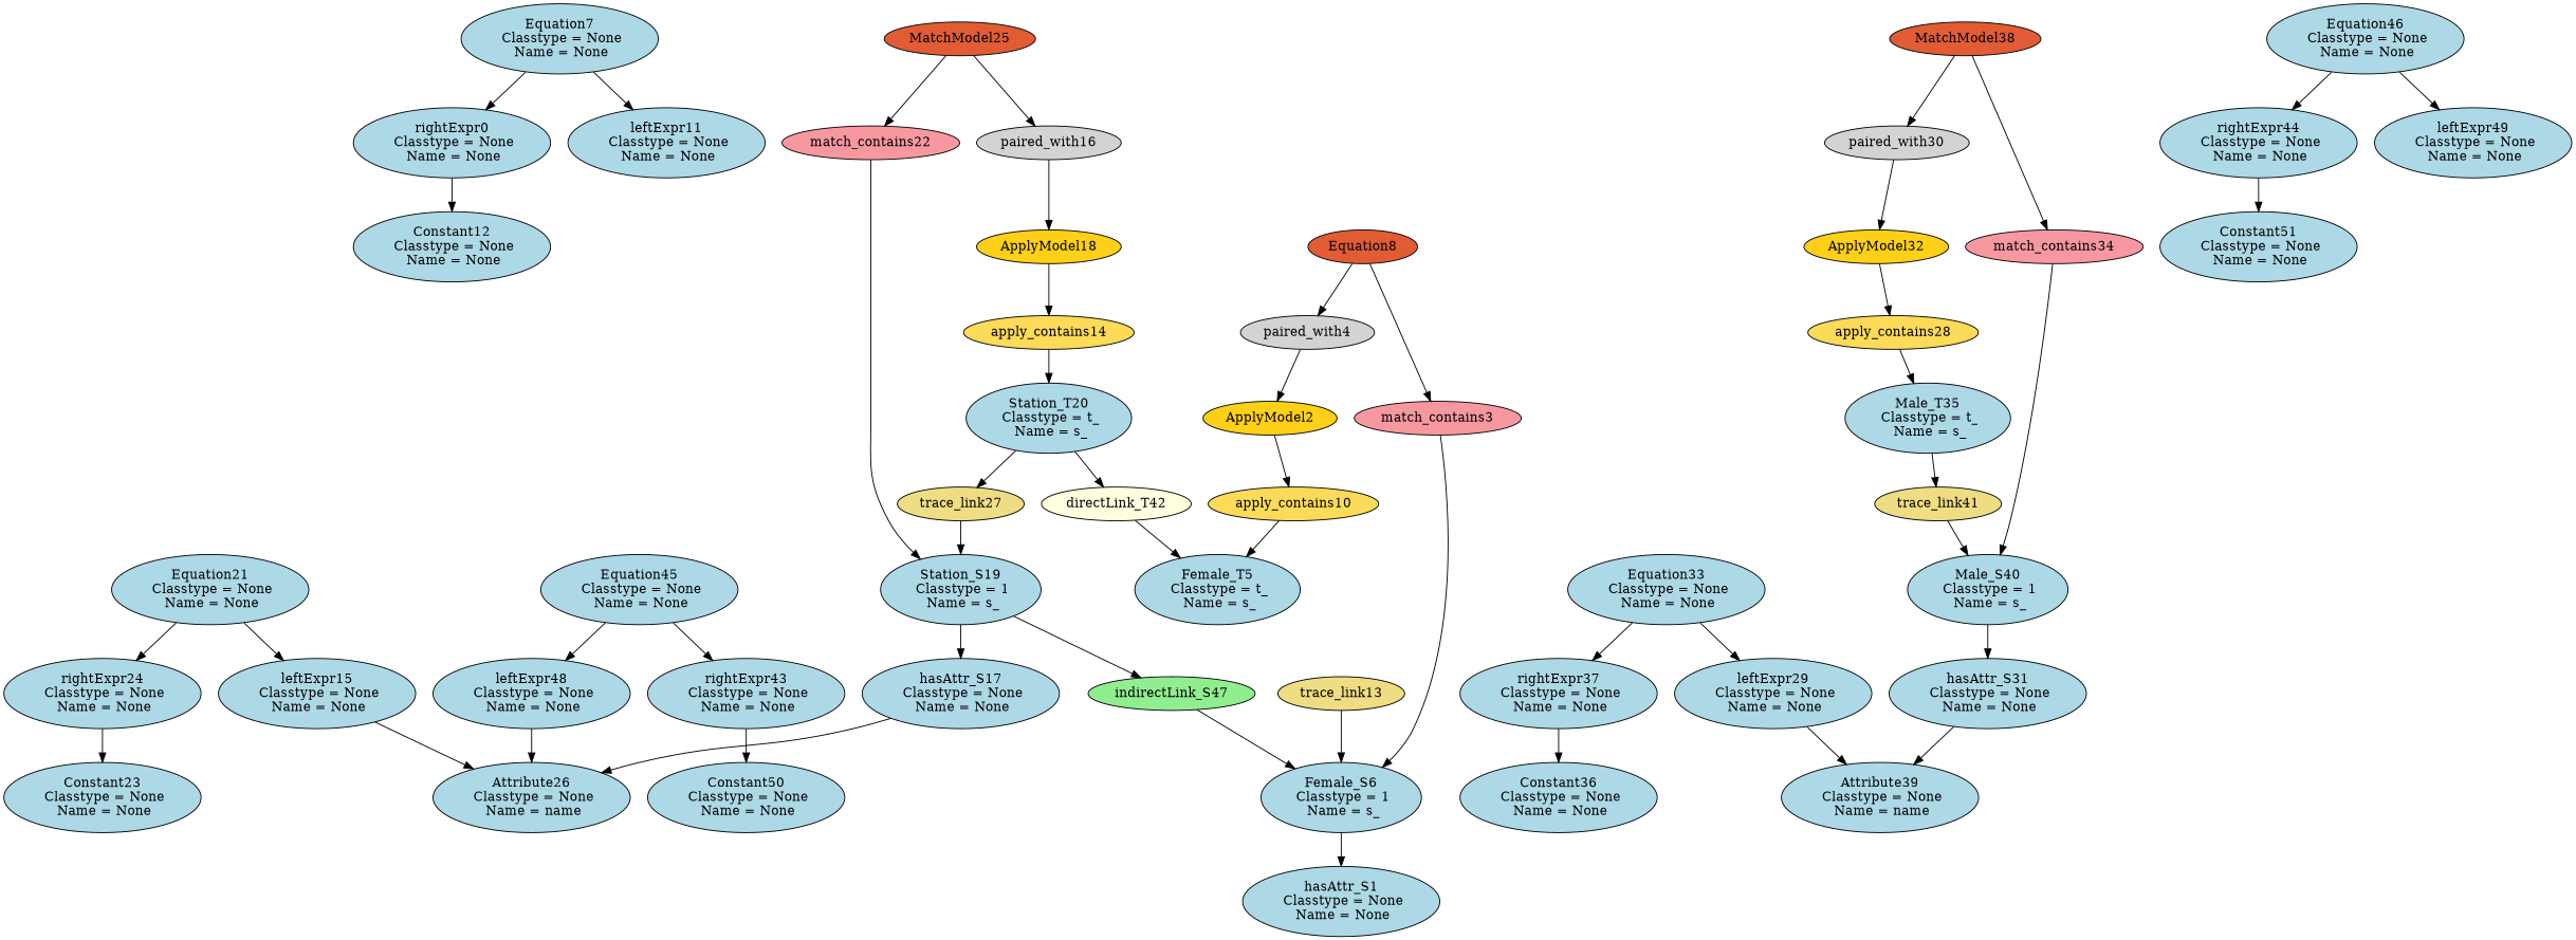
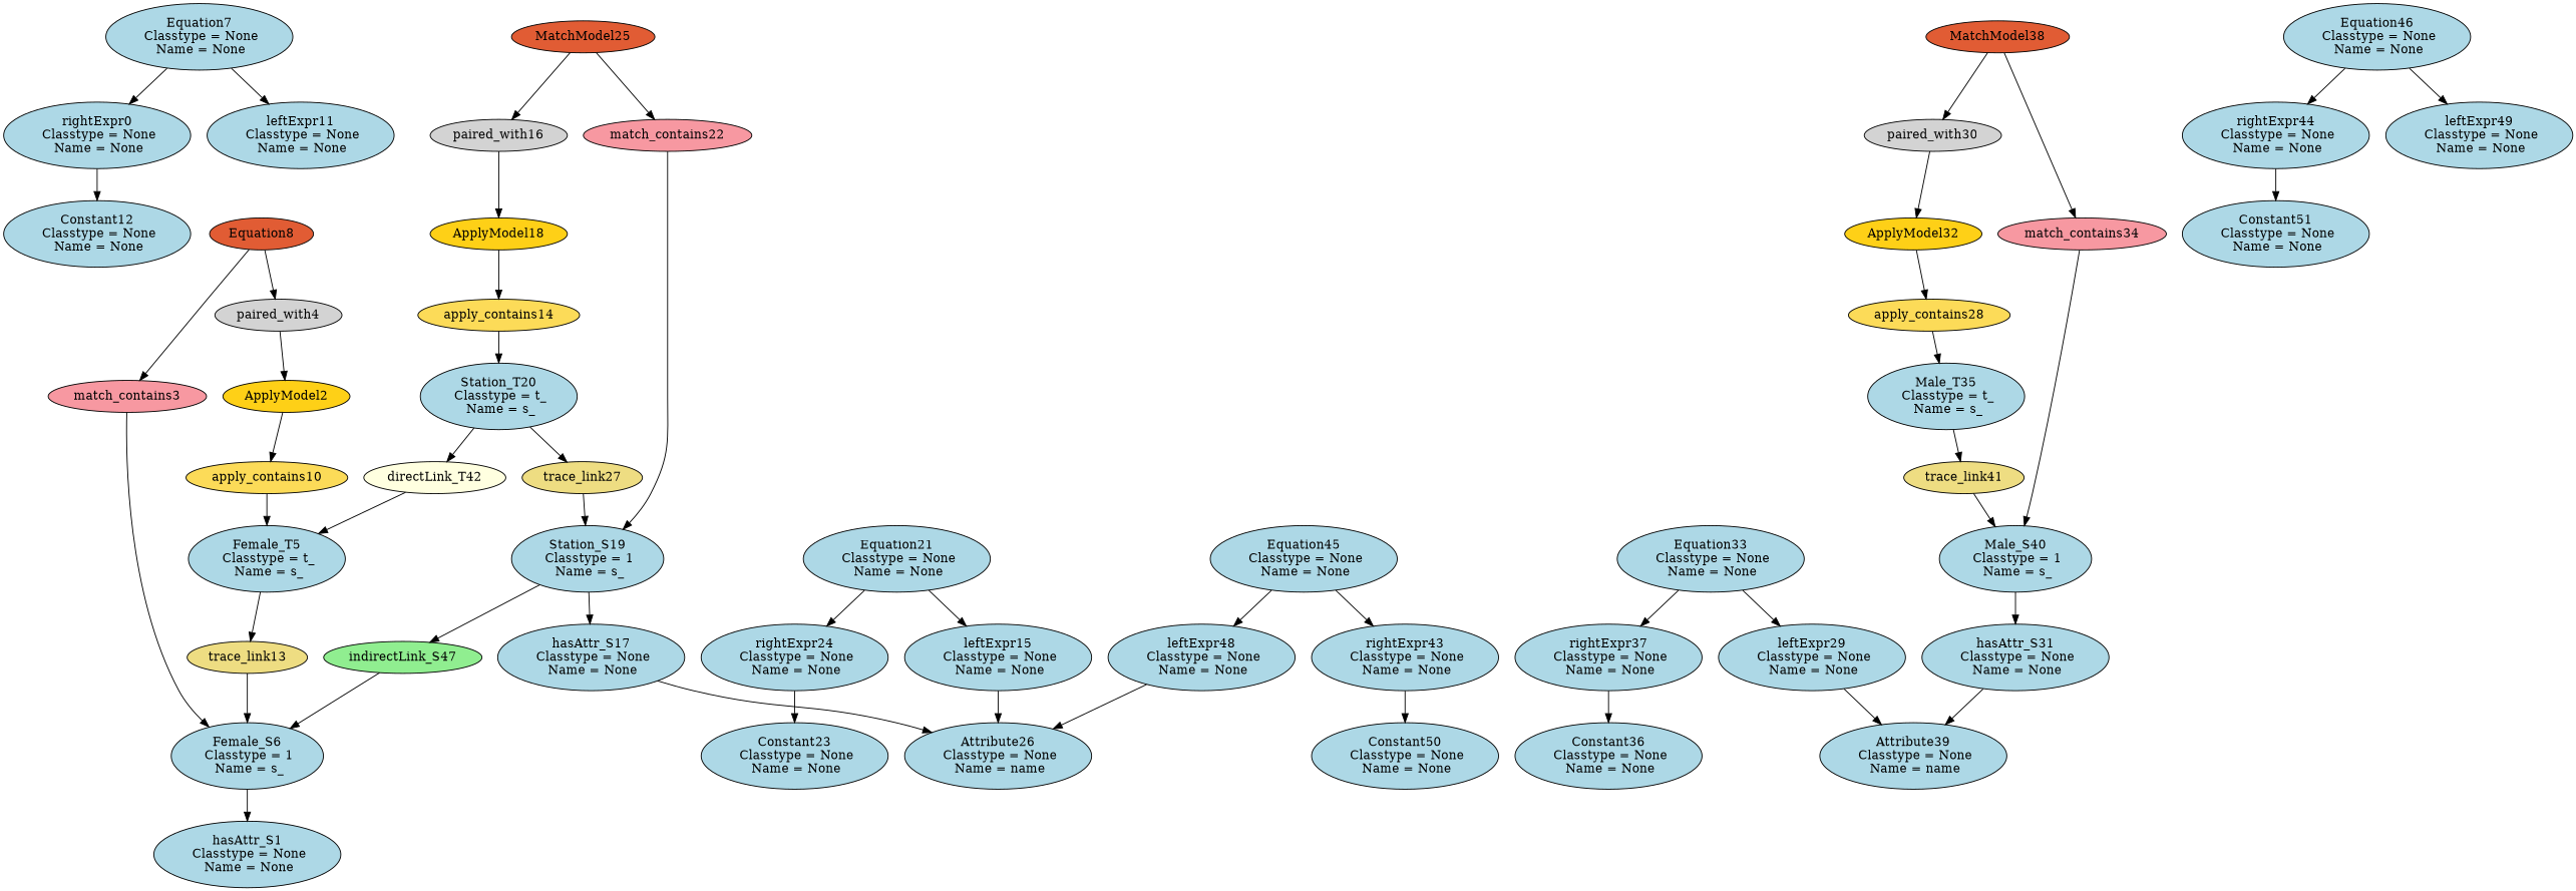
  digraph {
    node [fillcolor=lightblue style=filled]
    "rightExpr0\n Classtype = None\n Name = None"
    "Constant12\n Classtype = None\n Name = None"
    ApplyModel2 [fillcolor="#FED017"]
    apply_contains10 [fillcolor="#FCDB58"]
    "Female_T5\n Classtype = t_\n Name = s_"
    match_contains3 [fillcolor="#F798A1"]
    "Female_S6\n Classtype = 1\n Name = s_"
    "hasAttr_S1\n Classtype = None\n Name = None"
    paired_with4 [fillcolor=lightgray]
    trace_link13 [fillcolor=lightgoldenrod]
    "Equation7\n Classtype = None\n Name = None"
    "leftExpr11\n Classtype = None\n Name = None"
    n13 [fillcolor="#E15C34" label=Equation8]
    apply_contains14 [fillcolor="#FCDB58"]
    "Station_T20\n Classtype = t_\n Name = s_"
    trace_link27 [fillcolor=lightgoldenrod]
    "directLink_T42\n" [fillcolor=lightyellow]
    "leftExpr15\n Classtype = None\n Name = None"
    "Attribute26\n Classtype = None\n Name = name"
    paired_with16 [fillcolor=lightgray]
    ApplyModel18 [fillcolor="#FED017"]
    "hasAttr_S17\n Classtype = None\n Name = None"
    "Station_S19\n Classtype = 1\n Name = s_"
    indirectLink_S47 [fillcolor=lightgreen]
    "Equation21\n Classtype = None\n Name = None"
    "rightExpr24\n Classtype = None\n Name = None"
    "Constant23\n Classtype = None\n Name = None"
    match_contains22 [fillcolor="#F798A1"]
    MatchModel25 [fillcolor="#E15C34"]
    apply_contains28 [fillcolor="#FCDB58"]
    "Male_T35\n Classtype = t_\n Name = s_"
    trace_link41 [fillcolor=lightgoldenrod]
    "leftExpr29\n Classtype = None\n Name = None"
    "Attribute39\n Classtype = None\n Name = name"
    paired_with30 [fillcolor=lightgray]
    ApplyModel32 [fillcolor="#FED017"]
    "hasAttr_S31\n Classtype = None\n Name = None"
    "Equation33\n Classtype = None\n Name = None"
    "rightExpr37\n Classtype = None\n Name = None"
    "Constant36\n Classtype = None\n Name = None"
    match_contains34 [fillcolor="#F798A1"]
    "Male_S40\n Classtype = 1\n Name = s_"
    MatchModel38 [fillcolor="#E15C34"]
    "rightExpr43\n Classtype = None\n Name = None"
    "Constant50\n Classtype = None\n Name = None"
    "rightExpr44\n Classtype = None\n Name = None"
    "Constant51\n Classtype = None\n Name = None"
    "Equation45\n Classtype = None\n Name = None"
    "leftExpr48\n Classtype = None\n Name = None"
    "Equation46\n Classtype = None\n Name = None"
    "leftExpr49\n Classtype = None\n Name = None"
    "rightExpr0\n Classtype = None\n Name = None" -> "Constant12\n Classtype = None\n Name = None"
    ApplyModel2 -> apply_contains10
    apply_contains10 -> "Female_T5\n Classtype = t_\n Name = s_"
+   "Female_T5\n Classtype = t_\n Name = s_" -> trace_link13
    match_contains3 -> "Female_S6\n Classtype = 1\n Name = s_"
    "Female_S6\n Classtype = 1\n Name = s_" -> "hasAttr_S1\n Classtype = None\n Name = None"
    paired_with4 -> ApplyModel2
    trace_link13 -> "Female_S6\n Classtype = 1\n Name = s_"
    "Equation7\n Classtype = None\n Name = None" -> "rightExpr0\n Classtype = None\n Name = None"
    "Equation7\n Classtype = None\n Name = None" -> "leftExpr11\n Classtype = None\n Name = None"
    n13 -> match_contains3
    n13 -> paired_with4
    apply_contains14 -> "Station_T20\n Classtype = t_\n Name = s_"
    "Station_T20\n Classtype = t_\n Name = s_" -> trace_link27
    "Station_T20\n Classtype = t_\n Name = s_" -> "directLink_T42\n"
    trace_link27 -> "Station_S19\n Classtype = 1\n Name = s_"
    "directLink_T42\n" -> "Female_T5\n Classtype = t_\n Name = s_"
    "leftExpr15\n Classtype = None\n Name = None" -> "Attribute26\n Classtype = None\n Name = name"
    paired_with16 -> ApplyModel18
    ApplyModel18 -> apply_contains14
    "hasAttr_S17\n Classtype = None\n Name = None" -> "Attribute26\n Classtype = None\n Name = name"
    "Station_S19\n Classtype = 1\n Name = s_" -> "hasAttr_S17\n Classtype = None\n Name = None"
    "Station_S19\n Classtype = 1\n Name = s_" -> indirectLink_S47
    indirectLink_S47 -> "Female_S6\n Classtype = 1\n Name = s_"
    "Equation21\n Classtype = None\n Name = None" -> "leftExpr15\n Classtype = None\n Name = None"
    "Equation21\n Classtype = None\n Name = None" -> "rightExpr24\n Classtype = None\n Name = None"
    "rightExpr24\n Classtype = None\n Name = None" -> "Constant23\n Classtype = None\n Name = None"
    match_contains22 -> "Station_S19\n Classtype = 1\n Name = s_"
    MatchModel25 -> paired_with16
    MatchModel25 -> match_contains22
    apply_contains28 -> "Male_T35\n Classtype = t_\n Name = s_"
    "Male_T35\n Classtype = t_\n Name = s_" -> trace_link41
    trace_link41 -> "Male_S40\n Classtype = 1\n Name = s_"
    "leftExpr29\n Classtype = None\n Name = None" -> "Attribute39\n Classtype = None\n Name = name"
    paired_with30 -> ApplyModel32
    ApplyModel32 -> apply_contains28
    "hasAttr_S31\n Classtype = None\n Name = None" -> "Attribute39\n Classtype = None\n Name = name"
    "Equation33\n Classtype = None\n Name = None" -> "leftExpr29\n Classtype = None\n Name = None"
    "Equation33\n Classtype = None\n Name = None" -> "rightExpr37\n Classtype = None\n Name = None"
    "rightExpr37\n Classtype = None\n Name = None" -> "Constant36\n Classtype = None\n Name = None"
    match_contains34 -> "Male_S40\n Classtype = 1\n Name = s_"
    "Male_S40\n Classtype = 1\n Name = s_" -> "hasAttr_S31\n Classtype = None\n Name = None"
    MatchModel38 -> paired_with30
    MatchModel38 -> match_contains34
    "rightExpr43\n Classtype = None\n Name = None" -> "Constant50\n Classtype = None\n Name = None"
    "rightExpr44\n Classtype = None\n Name = None" -> "Constant51\n Classtype = None\n Name = None"
    "Equation45\n Classtype = None\n Name = None" -> "rightExpr43\n Classtype = None\n Name = None"
    "Equation45\n Classtype = None\n Name = None" -> "leftExpr48\n Classtype = None\n Name = None"
    "leftExpr48\n Classtype = None\n Name = None" -> "Attribute26\n Classtype = None\n Name = name"
    "Equation46\n Classtype = None\n Name = None" -> "rightExpr44\n Classtype = None\n Name = None"
    "Equation46\n Classtype = None\n Name = None" -> "leftExpr49\n Classtype = None\n Name = None"
  }
